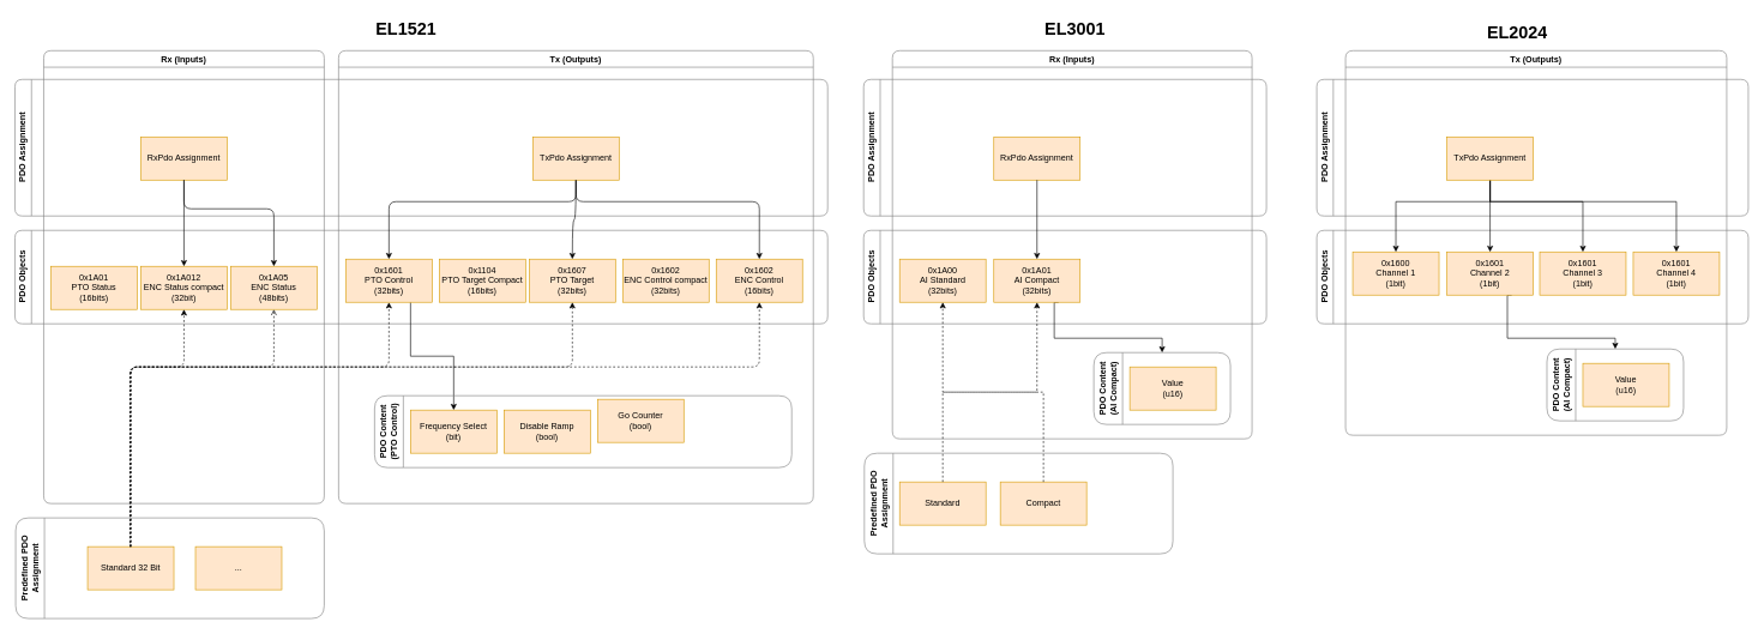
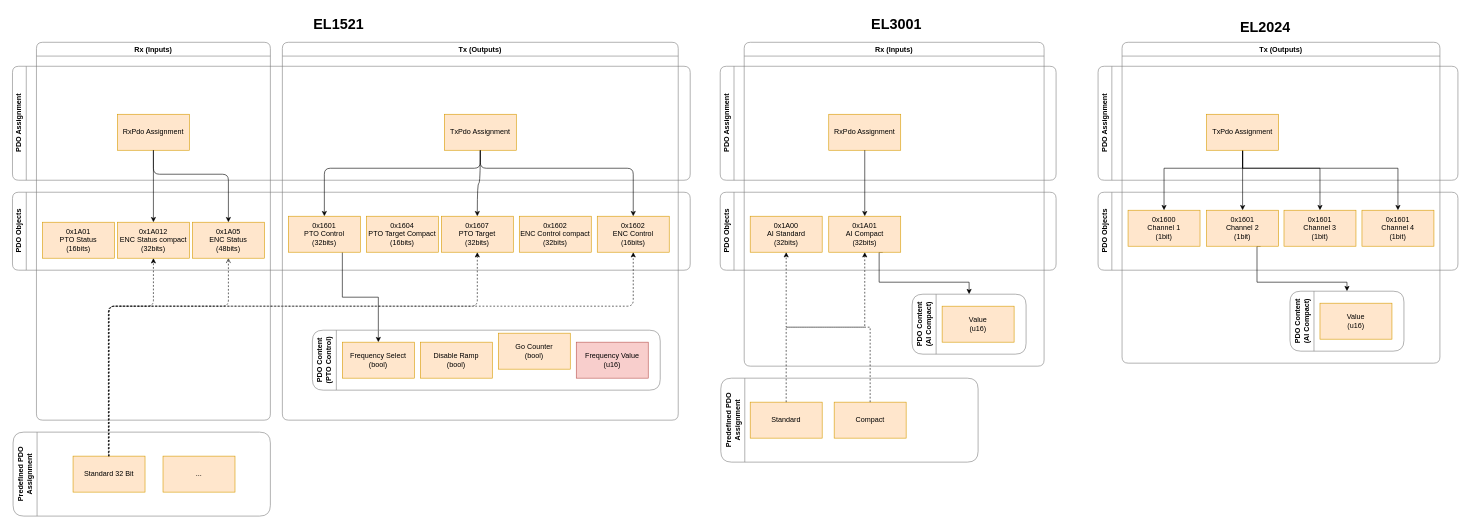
  <mxCell id="0" />
  <mxCell id="1" parent="0" />
  <mxCell id="2" value="PDO Assignment" style="swimlane;horizontal=0;whiteSpace=wrap;html=1;strokeColor=#808080;rounded=1;" vertex="1" parent="1"><mxGeometry x="20" y="110" width="1130" height="190" as="geometry" /></mxCell>
  <mxCell id="3" value="PDO Objects" style="swimlane;horizontal=0;whiteSpace=wrap;html=1;strokeColor=#808080;rounded=1;" vertex="1" parent="1"><mxGeometry x="20" y="320" width="1130" height="130" as="geometry" /></mxCell>
  <mxCell id="4" value="0x1607&lt;br&gt;PTO Target&lt;br&gt;(32bits)" style="rounded=0;whiteSpace=wrap;html=1;fillColor=#ffe6cc;strokeColor=#d79b00;" vertex="1" parent="3"><mxGeometry x="715" y="40" width="120" height="60" as="geometry" /></mxCell>
  <mxCell id="5" value="0x1602&lt;br&gt;ENC Control compact&lt;br&gt;(32bits)" style="rounded=0;whiteSpace=wrap;html=1;fillColor=#ffe6cc;strokeColor=#d79b00;" vertex="1" parent="3"><mxGeometry x="845" y="40" width="120" height="60" as="geometry" /></mxCell>
  <mxCell id="6" value="0x1602&lt;br&gt;ENC Control&lt;br&gt;(16bits)" style="rounded=0;whiteSpace=wrap;html=1;fillColor=#ffe6cc;strokeColor=#d79b00;" vertex="1" parent="3"><mxGeometry x="975" y="40" width="120" height="60" as="geometry" /></mxCell>
  <mxCell id="7" value="Rx (Inputs)" style="swimlane;whiteSpace=wrap;html=1;strokeColor=#808080;rounded=1;" vertex="1" parent="1"><mxGeometry x="60" y="70" width="390" height="630" as="geometry" /></mxCell>
  <mxCell id="8" value="0x1A01&lt;br&gt;PTO Status&lt;br&gt;(16bits)" style="rounded=0;whiteSpace=wrap;html=1;fillColor=#ffe6cc;strokeColor=#d79b00;" vertex="1" parent="7"><mxGeometry x="10" y="300" width="120" height="60" as="geometry" /></mxCell>
- <mxCell id="9" value="0x1A012&lt;div&gt;ENC Status compact&lt;br&gt;(32bit)&lt;/div&gt;" style="rounded=0;whiteSpace=wrap;html=1;fillColor=#ffe6cc;strokeColor=#d79b00;" vertex="1" parent="7"><mxGeometry x="135" y="300" width="120" height="60" as="geometry" /></mxCell>
+ <mxCell id="9" value="0x1A012&lt;div&gt;ENC Status compact&lt;br&gt;(32bits)&lt;/div&gt;" style="rounded=0;whiteSpace=wrap;html=1;fillColor=#ffe6cc;strokeColor=#d79b00;" vertex="1" parent="7"><mxGeometry x="135" y="300" width="120" height="60" as="geometry" /></mxCell>
  <mxCell id="10" value="0x1A05&lt;br&gt;ENC Status&lt;br&gt;(48bits)" style="rounded=0;whiteSpace=wrap;html=1;fillColor=#ffe6cc;strokeColor=#d79b00;" vertex="1" parent="7"><mxGeometry x="260" y="300" width="120" height="60" as="geometry" /></mxCell>
  <mxCell id="11" value="RxPdo Assignment" style="rounded=0;whiteSpace=wrap;html=1;fillColor=#ffe6cc;strokeColor=#d79b00;" vertex="1" parent="7"><mxGeometry x="135" y="120" width="120" height="60" as="geometry" /></mxCell>
  <mxCell id="12" style="edgeStyle=orthogonalEdgeStyle;rounded=1;orthogonalLoop=1;jettySize=auto;html=1;exitX=0.5;exitY=1;exitDx=0;exitDy=0;entryX=0.5;entryY=0;entryDx=0;entryDy=0;curved=0;" edge="1" parent="7" source="11" target="9"><mxGeometry relative="1" as="geometry" /></mxCell>
  <mxCell id="13" style="edgeStyle=orthogonalEdgeStyle;rounded=1;orthogonalLoop=1;jettySize=auto;html=1;exitX=0.5;exitY=1;exitDx=0;exitDy=0;entryX=0.5;entryY=0;entryDx=0;entryDy=0;curved=0;" edge="1" parent="7" source="11" target="10"><mxGeometry relative="1" as="geometry"><Array as="points"><mxPoint x="195" y="220" /><mxPoint x="320" y="220" /></Array></mxGeometry></mxCell>
  <mxCell id="14" value="Predefined PDO Assignment" style="swimlane;horizontal=0;whiteSpace=wrap;html=1;startSize=40;strokeColor=#808080;rounded=1;" vertex="1" parent="1"><mxGeometry x="21" y="720" width="429" height="140" as="geometry" /></mxCell>
  <mxCell id="15" value="Standard 32 Bit" style="rounded=0;whiteSpace=wrap;html=1;fillColor=#ffe6cc;strokeColor=#d79b00;" vertex="1" parent="14"><mxGeometry x="100" y="40" width="120" height="60" as="geometry" /></mxCell>
  <mxCell id="16" value="..." style="rounded=0;whiteSpace=wrap;html=1;fillColor=#ffe6cc;strokeColor=#d79b00;" vertex="1" parent="14"><mxGeometry x="250" y="40" width="120" height="60" as="geometry" /></mxCell>
  <mxCell id="17" style="edgeStyle=orthogonalEdgeStyle;rounded=1;orthogonalLoop=1;jettySize=auto;html=1;exitX=0.5;exitY=0;exitDx=0;exitDy=0;entryX=0.5;entryY=1;entryDx=0;entryDy=0;dashed=1;fillColor=#a20025;strokeColor=#000000;curved=0;" edge="1" parent="1" source="15" target="4"><mxGeometry relative="1" as="geometry"><Array as="points"><mxPoint x="181" y="510" /><mxPoint x="795" y="510" /></Array></mxGeometry></mxCell>
  <mxCell id="18" style="edgeStyle=orthogonalEdgeStyle;rounded=1;orthogonalLoop=1;jettySize=auto;html=1;exitX=0.5;exitY=0;exitDx=0;exitDy=0;entryX=0.5;entryY=1;entryDx=0;entryDy=0;dashed=1;fillColor=#a20025;strokeColor=#000000;curved=0;endArrow=open;" edge="1" parent="1" source="15" target="10"><mxGeometry relative="1" as="geometry"><Array as="points"><mxPoint x="180" y="760" /><mxPoint x="180" y="510" /><mxPoint x="380" y="510" /></Array></mxGeometry></mxCell>
  <mxCell id="19" style="edgeStyle=orthogonalEdgeStyle;rounded=1;orthogonalLoop=1;jettySize=auto;html=1;exitX=0.5;exitY=0;exitDx=0;exitDy=0;entryX=0.5;entryY=1;entryDx=0;entryDy=0;dashed=1;fillColor=#a20025;strokeColor=#000000;curved=0;" edge="1" parent="1" source="15" target="9"><mxGeometry relative="1" as="geometry"><Array as="points"><mxPoint x="181" y="510" /><mxPoint x="255" y="510" /></Array></mxGeometry></mxCell>
  <mxCell id="20" style="edgeStyle=orthogonalEdgeStyle;rounded=1;orthogonalLoop=1;jettySize=auto;html=1;exitX=0.5;exitY=0;exitDx=0;exitDy=0;entryX=0.5;entryY=1;entryDx=0;entryDy=0;curved=0;dashed=1;" edge="1" parent="1" source="15" target="6"><mxGeometry relative="1" as="geometry"><Array as="points"><mxPoint x="180" y="760" /><mxPoint x="180" y="510" /><mxPoint x="1055" y="510" /></Array></mxGeometry></mxCell>
- <mxCell id="21" style="edgeStyle=orthogonalEdgeStyle;rounded=1;orthogonalLoop=1;jettySize=auto;html=1;exitX=0.5;exitY=0;exitDx=0;exitDy=0;entryX=0.5;entryY=1;entryDx=0;entryDy=0;dashed=1;curved=0;" edge="1" parent="1" source="15" target="26"><mxGeometry relative="1" as="geometry"><Array as="points"><mxPoint x="181" y="510" /><mxPoint x="540" y="510" /></Array></mxGeometry></mxCell>
  <mxCell id="22" value="Tx (Outputs)" style="swimlane;whiteSpace=wrap;html=1;strokeColor=#808080;rounded=1;" vertex="1" parent="1"><mxGeometry x="470" y="70" width="660" height="630" as="geometry" /></mxCell>
  <mxCell id="23" style="edgeStyle=orthogonalEdgeStyle;rounded=1;orthogonalLoop=1;jettySize=auto;html=1;exitX=0.5;exitY=1;exitDx=0;exitDy=0;entryX=0.5;entryY=0;entryDx=0;entryDy=0;curved=0;" edge="1" parent="22" source="24" target="26"><mxGeometry relative="1" as="geometry"><Array as="points"><mxPoint x="330" y="210" /><mxPoint x="70" y="210" /></Array></mxGeometry></mxCell>
  <mxCell id="24" value="TxPdo Assignment" style="rounded=0;whiteSpace=wrap;html=1;fillColor=#ffe6cc;strokeColor=#d79b00;" vertex="1" parent="22"><mxGeometry x="270" y="120" width="120" height="60" as="geometry" /></mxCell>
  <mxCell id="25" style="edgeStyle=orthogonalEdgeStyle;rounded=0;orthogonalLoop=1;jettySize=auto;html=1;exitX=0.75;exitY=1;exitDx=0;exitDy=0;" edge="1" parent="22" source="26" target="29"><mxGeometry relative="1" as="geometry" /></mxCell>
  <mxCell id="26" value="0x1601&lt;br&gt;PTO Control&lt;br&gt;(32bits)" style="rounded=0;whiteSpace=wrap;html=1;fillColor=#ffe6cc;strokeColor=#d79b00;" vertex="1" parent="22"><mxGeometry x="10" y="290" width="120" height="60" as="geometry" /></mxCell>
- <mxCell id="27" value="0x1104&lt;br&gt;PTO Target Compact&lt;br&gt;(16bits)" style="rounded=0;whiteSpace=wrap;html=1;fillColor=#ffe6cc;strokeColor=#d79b00;" vertex="1" parent="22"><mxGeometry x="140" y="290" width="120" height="60" as="geometry" /></mxCell>
+ <mxCell id="27" value="0x1604&lt;br&gt;PTO Target Compact&lt;br&gt;(16bits)" style="rounded=0;whiteSpace=wrap;html=1;fillColor=#ffe6cc;strokeColor=#d79b00;" vertex="1" parent="22"><mxGeometry x="140" y="290" width="120" height="60" as="geometry" /></mxCell>
  <mxCell id="28" value="PDO Content (PTO Control)" style="swimlane;horizontal=0;whiteSpace=wrap;html=1;strokeColor=#808080;rounded=1;startSize=40;" vertex="1" parent="22"><mxGeometry x="50" y="480" width="580" height="100" as="geometry" /></mxCell>
- <mxCell id="29" value="Frequency Select&lt;br&gt;(bit)" style="rounded=0;whiteSpace=wrap;html=1;fillColor=#ffe6cc;strokeColor=#d79b00;" vertex="1" parent="28"><mxGeometry x="50" y="20" width="120" height="60" as="geometry" /></mxCell>
+ <mxCell id="29" value="Frequency Select&lt;br&gt;(bool)" style="rounded=0;whiteSpace=wrap;html=1;fillColor=#ffe6cc;strokeColor=#d79b00;" vertex="1" parent="28"><mxGeometry x="50" y="20" width="120" height="60" as="geometry" /></mxCell>
  <mxCell id="30" value="Disable Ramp&lt;br&gt;(bool)" style="rounded=0;whiteSpace=wrap;html=1;fillColor=#ffe6cc;strokeColor=#d79b00;" vertex="1" parent="28"><mxGeometry x="180" y="20" width="120" height="60" as="geometry" /></mxCell>
  <mxCell id="31" value="Go Counter&lt;br&gt;(bool)" style="rounded=0;whiteSpace=wrap;html=1;fillColor=#ffe6cc;strokeColor=#d79b00;" vertex="1" parent="28"><mxGeometry x="310" y="5" width="120" height="60" as="geometry" /></mxCell>
+ <mxCell id="32" value="Frequency Value&lt;br&gt;(u16)" style="rounded=0;whiteSpace=wrap;html=1;fillColor=#f8cecc;strokeColor=#b85450;" vertex="1" parent="28"><mxGeometry x="440" y="20" width="120" height="60" as="geometry" /></mxCell>
  <mxCell id="33" style="edgeStyle=orthogonalEdgeStyle;rounded=0;orthogonalLoop=1;jettySize=auto;html=1;exitX=0.5;exitY=1;exitDx=0;exitDy=0;entryX=0.5;entryY=0;entryDx=0;entryDy=0;curved=1;" edge="1" parent="1" source="24" target="4"><mxGeometry relative="1" as="geometry" /></mxCell>
  <mxCell id="34" style="edgeStyle=orthogonalEdgeStyle;rounded=1;orthogonalLoop=1;jettySize=auto;html=1;exitX=0.5;exitY=1;exitDx=0;exitDy=0;entryX=0.5;entryY=0;entryDx=0;entryDy=0;curved=0;" edge="1" parent="1" source="24" target="6"><mxGeometry relative="1" as="geometry"><Array as="points"><mxPoint x="800" y="280" /><mxPoint x="1055" y="280" /></Array></mxGeometry></mxCell>
  <mxCell id="35" value="PDO Assignment" style="swimlane;horizontal=0;whiteSpace=wrap;html=1;strokeColor=#808080;rounded=1;" vertex="1" parent="1"><mxGeometry x="1200" y="110" width="560" height="190" as="geometry" /></mxCell>
  <mxCell id="36" value="PDO Objects" style="swimlane;horizontal=0;whiteSpace=wrap;html=1;strokeColor=#808080;rounded=1;" vertex="1" parent="1"><mxGeometry x="1200" y="320" width="560" height="130" as="geometry" /></mxCell>
  <mxCell id="37" value="Rx (Inputs)" style="swimlane;whiteSpace=wrap;html=1;strokeColor=#808080;rounded=1;" vertex="1" parent="1"><mxGeometry x="1240" y="70" width="500" height="540" as="geometry" /></mxCell>
  <mxCell id="38" value="0x1A00&lt;br&gt;AI Standard&lt;br&gt;(32bits)" style="rounded=0;whiteSpace=wrap;html=1;fillColor=#ffe6cc;strokeColor=#d79b00;" vertex="1" parent="37"><mxGeometry x="10" y="290" width="120" height="60" as="geometry" /></mxCell>
  <mxCell id="39" style="edgeStyle=orthogonalEdgeStyle;rounded=0;orthogonalLoop=1;jettySize=auto;html=1;exitX=0.75;exitY=1;exitDx=0;exitDy=0;entryX=0.5;entryY=0;entryDx=0;entryDy=0;" edge="1" parent="37" source="40" target="43"><mxGeometry relative="1" as="geometry"><Array as="points"><mxPoint x="225" y="400" /><mxPoint x="375" y="400" /></Array></mxGeometry></mxCell>
  <mxCell id="40" value="0x1A01&lt;div&gt;AI Compact&lt;br&gt;(32bits)&lt;/div&gt;" style="rounded=0;whiteSpace=wrap;html=1;fillColor=#ffe6cc;strokeColor=#d79b00;" vertex="1" parent="37"><mxGeometry x="141" y="290" width="120" height="60" as="geometry" /></mxCell>
  <mxCell id="41" value="RxPdo Assignment" style="rounded=0;whiteSpace=wrap;html=1;fillColor=#ffe6cc;strokeColor=#d79b00;" vertex="1" parent="37"><mxGeometry x="141" y="120" width="120" height="60" as="geometry" /></mxCell>
  <mxCell id="42" style="edgeStyle=orthogonalEdgeStyle;rounded=1;orthogonalLoop=1;jettySize=auto;html=1;exitX=0.5;exitY=1;exitDx=0;exitDy=0;entryX=0.5;entryY=0;entryDx=0;entryDy=0;curved=0;" edge="1" parent="37" source="41" target="40"><mxGeometry relative="1" as="geometry" /></mxCell>
  <mxCell id="43" value="PDO Content&lt;br&gt;(AI Compact)" style="swimlane;horizontal=0;whiteSpace=wrap;html=1;strokeColor=#808080;rounded=1;startSize=40;" vertex="1" parent="37"><mxGeometry x="280" y="420" width="190" height="100" as="geometry" /></mxCell>
  <mxCell id="44" value="Value&lt;br&gt;(u16)" style="rounded=0;whiteSpace=wrap;html=1;fillColor=#ffe6cc;strokeColor=#d79b00;" vertex="1" parent="43"><mxGeometry x="50" y="20" width="120" height="60" as="geometry" /></mxCell>
  <mxCell id="45" value="Predefined PDO Assignment" style="swimlane;horizontal=0;whiteSpace=wrap;html=1;startSize=40;strokeColor=#808080;rounded=1;" vertex="1" parent="1"><mxGeometry x="1201" y="630" width="429" height="140" as="geometry" /></mxCell>
  <mxCell id="46" value="Standard" style="rounded=0;whiteSpace=wrap;html=1;fillColor=#ffe6cc;strokeColor=#d79b00;" vertex="1" parent="45"><mxGeometry x="49" y="40" width="120" height="60" as="geometry" /></mxCell>
  <mxCell id="47" value="Compact" style="rounded=0;whiteSpace=wrap;html=1;fillColor=#ffe6cc;strokeColor=#d79b00;" vertex="1" parent="45"><mxGeometry x="189" y="40" width="120" height="60" as="geometry" /></mxCell>
  <mxCell id="48" value="&lt;h1 style=&quot;margin-top: 0px;&quot;&gt;EL1521&lt;/h1&gt;" style="text;html=1;whiteSpace=wrap;overflow=hidden;rounded=0;" vertex="1" parent="1"><mxGeometry x="520" y="20" width="90" height="40" as="geometry" /></mxCell>
  <mxCell id="49" value="&lt;h1 style=&quot;margin-top: 0px;&quot;&gt;EL3001&lt;/h1&gt;" style="text;html=1;whiteSpace=wrap;overflow=hidden;rounded=0;" vertex="1" parent="1"><mxGeometry x="1450" y="20" width="90" height="40" as="geometry" /></mxCell>
  <mxCell id="50" style="edgeStyle=orthogonalEdgeStyle;rounded=0;orthogonalLoop=1;jettySize=auto;html=1;exitX=0.5;exitY=0;exitDx=0;exitDy=0;dashed=1;" edge="1" parent="1" source="46" target="40"><mxGeometry relative="1" as="geometry" /></mxCell>
  <mxCell id="51" style="edgeStyle=orthogonalEdgeStyle;rounded=0;orthogonalLoop=1;jettySize=auto;html=1;exitX=0.5;exitY=0;exitDx=0;exitDy=0;dashed=1;" edge="1" parent="1" source="47" target="38"><mxGeometry relative="1" as="geometry" /></mxCell>
  <mxCell id="52" value="PDO Assignment" style="swimlane;horizontal=0;whiteSpace=wrap;html=1;strokeColor=#808080;rounded=1;" vertex="1" parent="1"><mxGeometry x="1830" y="110" width="600" height="190" as="geometry" /></mxCell>
  <mxCell id="53" value="PDO Objects" style="swimlane;horizontal=0;whiteSpace=wrap;html=1;strokeColor=#808080;rounded=1;" vertex="1" parent="1"><mxGeometry x="1830" y="320" width="600" height="130" as="geometry" /></mxCell>
  <mxCell id="54" value="Tx (Outputs)" style="swimlane;whiteSpace=wrap;html=1;strokeColor=#808080;rounded=1;" vertex="1" parent="1"><mxGeometry x="1870" y="70" width="530" height="535" as="geometry" /></mxCell>
  <mxCell id="55" value="0x1600&lt;br&gt;Channel 1&lt;br&gt;(1bit)" style="rounded=0;whiteSpace=wrap;html=1;fillColor=#ffe6cc;strokeColor=#d79b00;" vertex="1" parent="54"><mxGeometry x="10" y="280" width="120" height="60" as="geometry" /></mxCell>
  <mxCell id="56" style="edgeStyle=orthogonalEdgeStyle;rounded=0;orthogonalLoop=1;jettySize=auto;html=1;exitX=0.75;exitY=1;exitDx=0;exitDy=0;entryX=0.5;entryY=0;entryDx=0;entryDy=0;" edge="1" parent="54" source="57" target="63"><mxGeometry relative="1" as="geometry"><Array as="points"><mxPoint x="225" y="400" /><mxPoint x="375" y="400" /></Array></mxGeometry></mxCell>
  <mxCell id="57" value="0x1601&lt;div&gt;Channel 2&lt;br&gt;(1bit)&lt;/div&gt;" style="rounded=0;whiteSpace=wrap;html=1;fillColor=#ffe6cc;strokeColor=#d79b00;" vertex="1" parent="54"><mxGeometry x="141" y="280" width="120" height="60" as="geometry" /></mxCell>
  <mxCell id="58" style="edgeStyle=orthogonalEdgeStyle;rounded=0;orthogonalLoop=1;jettySize=auto;html=1;exitX=0.5;exitY=1;exitDx=0;exitDy=0;entryX=0.5;entryY=0;entryDx=0;entryDy=0;" edge="1" parent="54" source="62" target="55"><mxGeometry relative="1" as="geometry"><Array as="points"><mxPoint x="201" y="210" /><mxPoint x="70" y="210" /></Array></mxGeometry></mxCell>
  <mxCell id="59" style="edgeStyle=orthogonalEdgeStyle;rounded=0;orthogonalLoop=1;jettySize=auto;html=1;exitX=0.5;exitY=1;exitDx=0;exitDy=0;entryX=0.5;entryY=0;entryDx=0;entryDy=0;" edge="1" parent="54" source="62" target="57"><mxGeometry relative="1" as="geometry" /></mxCell>
  <mxCell id="60" style="edgeStyle=orthogonalEdgeStyle;rounded=0;orthogonalLoop=1;jettySize=auto;html=1;exitX=0.5;exitY=1;exitDx=0;exitDy=0;entryX=0.5;entryY=0;entryDx=0;entryDy=0;" edge="1" parent="54" source="62" target="65"><mxGeometry relative="1" as="geometry"><Array as="points"><mxPoint x="201" y="210" /><mxPoint x="330" y="210" /></Array></mxGeometry></mxCell>
  <mxCell id="61" style="edgeStyle=orthogonalEdgeStyle;rounded=0;orthogonalLoop=1;jettySize=auto;html=1;exitX=0.5;exitY=1;exitDx=0;exitDy=0;entryX=0.5;entryY=0;entryDx=0;entryDy=0;" edge="1" parent="54" source="62" target="66"><mxGeometry relative="1" as="geometry"><Array as="points"><mxPoint x="201" y="210" /><mxPoint x="460" y="210" /></Array></mxGeometry></mxCell>
  <mxCell id="62" value="TxPdo Assignment" style="rounded=0;whiteSpace=wrap;html=1;fillColor=#ffe6cc;strokeColor=#d79b00;" vertex="1" parent="54"><mxGeometry x="141" y="120" width="120" height="60" as="geometry" /></mxCell>
  <mxCell id="63" value="PDO Content&lt;br&gt;(AI Compact)" style="swimlane;horizontal=0;whiteSpace=wrap;html=1;strokeColor=#808080;rounded=1;startSize=40;" vertex="1" parent="54"><mxGeometry x="280" y="415" width="190" height="100" as="geometry" /></mxCell>
  <mxCell id="64" value="Value&lt;br&gt;(u16)" style="rounded=0;whiteSpace=wrap;html=1;fillColor=#ffe6cc;strokeColor=#d79b00;" vertex="1" parent="63"><mxGeometry x="50" y="20" width="120" height="60" as="geometry" /></mxCell>
  <mxCell id="65" value="0x1601&lt;div&gt;Channel 3&lt;br&gt;(1bit)&lt;/div&gt;" style="rounded=0;whiteSpace=wrap;html=1;fillColor=#ffe6cc;strokeColor=#d79b00;" vertex="1" parent="54"><mxGeometry x="270" y="280" width="120" height="60" as="geometry" /></mxCell>
  <mxCell id="66" value="0x1601&lt;div&gt;Channel 4&lt;br&gt;(1bit)&lt;/div&gt;" style="rounded=0;whiteSpace=wrap;html=1;fillColor=#ffe6cc;strokeColor=#d79b00;" vertex="1" parent="54"><mxGeometry x="400" y="280" width="120" height="60" as="geometry" /></mxCell>
  <mxCell id="67" value="&lt;h1 style=&quot;margin-top: 0px;&quot;&gt;EL2024&lt;/h1&gt;" style="text;html=1;whiteSpace=wrap;overflow=hidden;rounded=0;" vertex="1" parent="1"><mxGeometry x="2065" y="25" width="90" height="40" as="geometry" /></mxCell>
